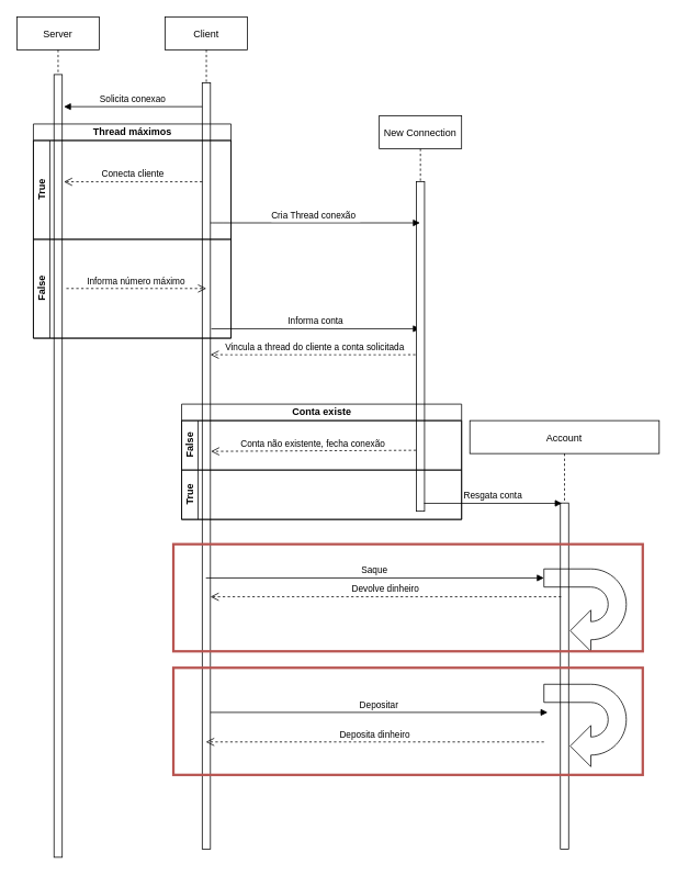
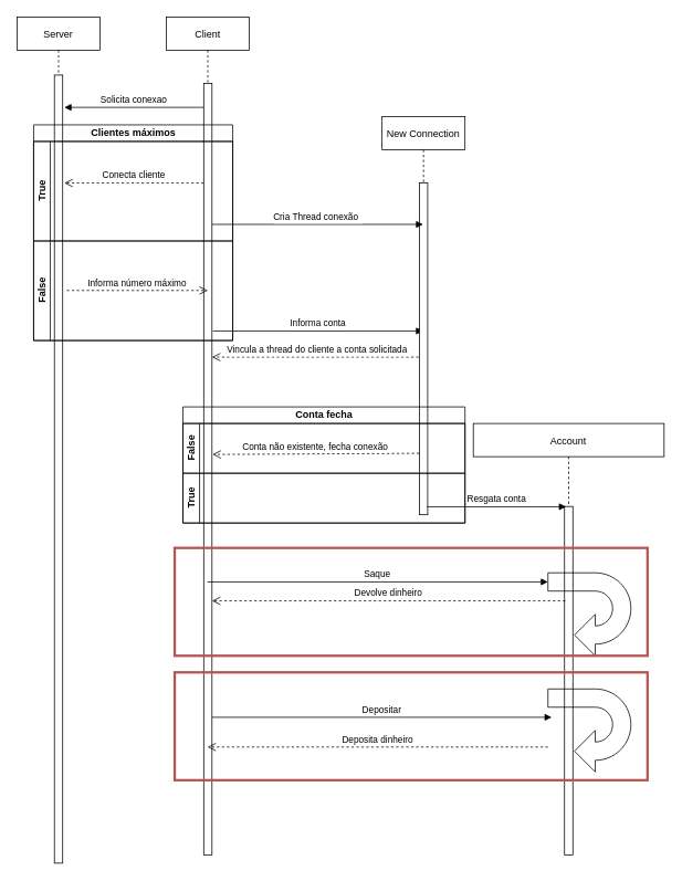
  <mxCell id="0" />
  <mxCell id="1" parent="0" />
  <mxCell id="2" value="Server" style="shape=umlLifeline;perimeter=lifelinePerimeter;container=1;collapsible=0;recursiveResize=0;rounded=0;shadow=0;strokeWidth=1;" parent="1" vertex="1"><mxGeometry x="20" y="20" width="100" height="1020" as="geometry" /></mxCell>
  <mxCell id="3" value="" style="points=[];perimeter=orthogonalPerimeter;rounded=0;shadow=0;strokeWidth=1;" parent="2" vertex="1"><mxGeometry x="45" y="70" width="10" height="950" as="geometry" /></mxCell>
  <mxCell id="4" value="Client" style="shape=umlLifeline;perimeter=lifelinePerimeter;container=1;collapsible=0;recursiveResize=0;rounded=0;shadow=0;strokeWidth=1;" parent="1" vertex="1"><mxGeometry x="200" y="20" width="100" height="1010" as="geometry" /></mxCell>
  <mxCell id="5" value="" style="points=[];perimeter=orthogonalPerimeter;rounded=0;shadow=0;strokeWidth=1;" parent="4" vertex="1"><mxGeometry x="45" y="80" width="10" height="930" as="geometry" /></mxCell>
- <mxCell id="6" value="Thread máximos" style="swimlane;childLayout=stackLayout;resizeParent=1;resizeParentMax=0;horizontal=1;startSize=20;horizontalStack=0;html=1;fillColor=none;" vertex="1" parent="4"><mxGeometry x="-160" y="130" width="240" height="260" as="geometry" /></mxCell>
+ <mxCell id="6" value="Clientes máximos" style="swimlane;childLayout=stackLayout;resizeParent=1;resizeParentMax=0;horizontal=1;startSize=20;horizontalStack=0;html=1;fillColor=none;" vertex="1" parent="4"><mxGeometry x="-160" y="130" width="240" height="260" as="geometry" /></mxCell>
  <mxCell id="7" value="True" style="swimlane;startSize=20;horizontal=0;html=1;fillColor=none;" vertex="1" parent="6"><mxGeometry y="20" width="240" height="120" as="geometry" /></mxCell>
  <mxCell id="8" value="False" style="swimlane;startSize=20;horizontal=0;html=1;fillColor=none;" vertex="1" parent="6"><mxGeometry y="140" width="240" height="120" as="geometry" /></mxCell>
  <mxCell id="9" value="Informa número máximo" style="verticalAlign=bottom;endArrow=open;dashed=1;endSize=8;shadow=0;strokeWidth=1;" edge="1" parent="8"><mxGeometry relative="1" as="geometry"><mxPoint x="210" y="59.66" as="targetPoint" /><mxPoint x="40" y="59.66" as="sourcePoint" /></mxGeometry></mxCell>
  <mxCell id="10" value="Solicita conexao" style="verticalAlign=bottom;endArrow=block;shadow=0;strokeWidth=1;entryX=1.2;entryY=0.041;entryDx=0;entryDy=0;entryPerimeter=0;" parent="1" source="5" target="3" edge="1"><mxGeometry relative="1" as="geometry"><mxPoint x="245" y="313" as="sourcePoint" /><mxPoint x="75" y="313" as="targetPoint" /></mxGeometry></mxCell>
  <mxCell id="11" value="Conecta cliente" style="verticalAlign=bottom;endArrow=open;dashed=1;endSize=8;shadow=0;strokeWidth=1;entryX=1.2;entryY=0.137;entryDx=0;entryDy=0;entryPerimeter=0;" parent="1" source="5" target="3" edge="1"><mxGeometry relative="1" as="geometry"><mxPoint x="250" y="220" as="targetPoint" /></mxGeometry></mxCell>
  <mxCell id="12" value="Informa conta" style="verticalAlign=bottom;endArrow=block;shadow=0;strokeWidth=1;exitX=1.1;exitY=0.321;exitDx=0;exitDy=0;exitPerimeter=0;" edge="1" parent="1" source="5" target="14"><mxGeometry relative="1" as="geometry"><mxPoint x="255" y="150" as="sourcePoint" /><mxPoint x="90" y="150" as="targetPoint" /></mxGeometry></mxCell>
  <mxCell id="13" value="Vincula a thread do cliente a conta solicitada" style="verticalAlign=bottom;endArrow=open;dashed=1;endSize=8;shadow=0;strokeWidth=1;" edge="1" parent="1" target="5"><mxGeometry relative="1" as="geometry"><mxPoint x="243.43" y="320" as="targetPoint" /><mxPoint x="510" y="430" as="sourcePoint" /></mxGeometry></mxCell>
  <mxCell id="14" value="New Connection" style="shape=umlLifeline;perimeter=lifelinePerimeter;container=1;collapsible=0;recursiveResize=0;rounded=0;shadow=0;strokeWidth=1;" vertex="1" parent="1"><mxGeometry x="460" y="140" width="100" height="480" as="geometry" /></mxCell>
  <mxCell id="15" value="" style="points=[];perimeter=orthogonalPerimeter;rounded=0;shadow=0;strokeWidth=1;" vertex="1" parent="14"><mxGeometry x="45" y="80" width="10" height="400" as="geometry" /></mxCell>
  <mxCell id="16" value="Cria Thread conexão " style="verticalAlign=bottom;endArrow=block;shadow=0;strokeWidth=1;" edge="1" parent="1" source="5" target="14"><mxGeometry relative="1" as="geometry"><mxPoint x="54" y="210" as="sourcePoint" /><mxPoint x="-114" y="210" as="targetPoint" /><Array as="points"><mxPoint x="260" y="270" /></Array></mxGeometry></mxCell>
- <mxCell id="17" value="Conta existe" style="swimlane;childLayout=stackLayout;resizeParent=1;resizeParentMax=0;horizontal=1;startSize=20;horizontalStack=0;html=1;fillColor=none;" vertex="1" parent="1"><mxGeometry x="220" y="490" width="340" height="140" as="geometry" /></mxCell>
+ <mxCell id="17" value="Conta fecha" style="swimlane;childLayout=stackLayout;resizeParent=1;resizeParentMax=0;horizontal=1;startSize=20;horizontalStack=0;html=1;fillColor=none;" vertex="1" parent="1"><mxGeometry x="220" y="490" width="340" height="140" as="geometry" /></mxCell>
  <mxCell id="18" value="False" style="swimlane;startSize=20;horizontal=0;html=1;fillColor=none;" vertex="1" parent="17"><mxGeometry y="20" width="340" height="60" as="geometry" /></mxCell>
  <mxCell id="19" value="True" style="swimlane;startSize=20;horizontal=0;html=1;fillColor=none;" vertex="1" parent="17"><mxGeometry y="80" width="340" height="60" as="geometry" /></mxCell>
  <mxCell id="20" value="Conta não existente, fecha conexão" style="verticalAlign=bottom;endArrow=open;dashed=1;endSize=8;shadow=0;strokeWidth=1;entryX=1.063;entryY=0.481;entryDx=0;entryDy=0;entryPerimeter=0;exitX=-0.029;exitY=0.815;exitDx=0;exitDy=0;exitPerimeter=0;" edge="1" parent="1" source="15" target="5"><mxGeometry relative="1" as="geometry"><mxPoint x="430" y="689.66" as="targetPoint" /><mxPoint x="490" y="540" as="sourcePoint" /></mxGeometry></mxCell>
  <mxCell id="21" value="Saque" style="verticalAlign=bottom;endArrow=block;shadow=0;strokeWidth=1;entryX=0;entryY=0;entryDx=100;entryDy=89;entryPerimeter=0;" edge="1" parent="1" source="4" target="24"><mxGeometry relative="1" as="geometry"><mxPoint x="610" y="840" as="sourcePoint" /><mxPoint x="514" y="476.24" as="targetPoint" /></mxGeometry></mxCell>
  <mxCell id="22" value="Account" style="shape=umlLifeline;perimeter=lifelinePerimeter;container=1;collapsible=0;recursiveResize=0;rounded=0;shadow=0;strokeWidth=1;size=40;" vertex="1" parent="1"><mxGeometry x="570" y="510" width="230" height="520" as="geometry" /></mxCell>
  <mxCell id="23" value="" style="points=[];perimeter=orthogonalPerimeter;rounded=0;shadow=0;strokeWidth=1;" vertex="1" parent="22"><mxGeometry x="110" y="100" width="10" height="420" as="geometry" /></mxCell>
  <mxCell id="24" value="" style="html=1;shadow=0;dashed=0;align=center;verticalAlign=middle;shape=mxgraph.arrows2.uTurnArrow;dy=11;arrowHead=50;dx2=25;fillColor=none;rotation=-180;" vertex="1" parent="22"><mxGeometry x="90" y="180" width="100" height="100" as="geometry" /></mxCell>
  <mxCell id="25" value="" style="html=1;shadow=0;dashed=0;align=center;verticalAlign=middle;shape=mxgraph.arrows2.uTurnArrow;dy=11;arrowHead=50;dx2=25;fillColor=none;rotation=-180;" vertex="1" parent="22"><mxGeometry x="90" y="320" width="100" height="100" as="geometry" /></mxCell>
  <mxCell id="26" value="" style="rounded=0;whiteSpace=wrap;html=1;fillColor=none;strokeColor=#b85450;strokeWidth=3;" vertex="1" parent="22"><mxGeometry x="-360" y="300" width="570" height="130" as="geometry" /></mxCell>
  <mxCell id="27" value="Deposita dinheiro" style="verticalAlign=bottom;endArrow=open;dashed=1;endSize=8;shadow=0;strokeWidth=1;exitX=0;exitY=0.641;exitDx=0;exitDy=0;exitPerimeter=0;" edge="1" parent="22" target="4"><mxGeometry relative="1" as="geometry"><mxPoint x="-75" y="390" as="targetPoint" /><mxPoint x="90" y="390" as="sourcePoint" /></mxGeometry></mxCell>
  <mxCell id="28" value="Depositar" style="verticalAlign=bottom;endArrow=block;shadow=0;strokeWidth=1;" edge="1" parent="22" source="5"><mxGeometry relative="1" as="geometry"><mxPoint x="-76" y="354.16" as="sourcePoint" /><mxPoint x="94.5" y="354.16" as="targetPoint" /></mxGeometry></mxCell>
  <mxCell id="29" value="Devolve dinheiro" style="verticalAlign=bottom;endArrow=open;dashed=1;endSize=8;shadow=0;strokeWidth=1;exitX=0.089;exitY=0.271;exitDx=0;exitDy=0;exitPerimeter=0;" edge="1" parent="1" source="23" target="5"><mxGeometry relative="1" as="geometry"><mxPoint x="255" y="920" as="targetPoint" /><mxPoint x="842" y="920" as="sourcePoint" /></mxGeometry></mxCell>
  <mxCell id="30" value="" style="rounded=0;whiteSpace=wrap;html=1;fillColor=none;strokeColor=#b85450;strokeWidth=3;" vertex="1" parent="1"><mxGeometry x="210" y="660" width="570" height="130" as="geometry" /></mxCell>
  <mxCell id="31" value="Resgata conta" style="verticalAlign=bottom;endArrow=block;shadow=0;strokeWidth=1;exitX=0.941;exitY=0.976;exitDx=0;exitDy=0;exitPerimeter=0;entryX=0.181;entryY=0.001;entryDx=0;entryDy=0;entryPerimeter=0;" edge="1" parent="1" source="15" target="23"><mxGeometry relative="1" as="geometry"><mxPoint x="520" y="450" as="sourcePoint" /><mxPoint x="805" y="610" as="targetPoint" /></mxGeometry></mxCell>
